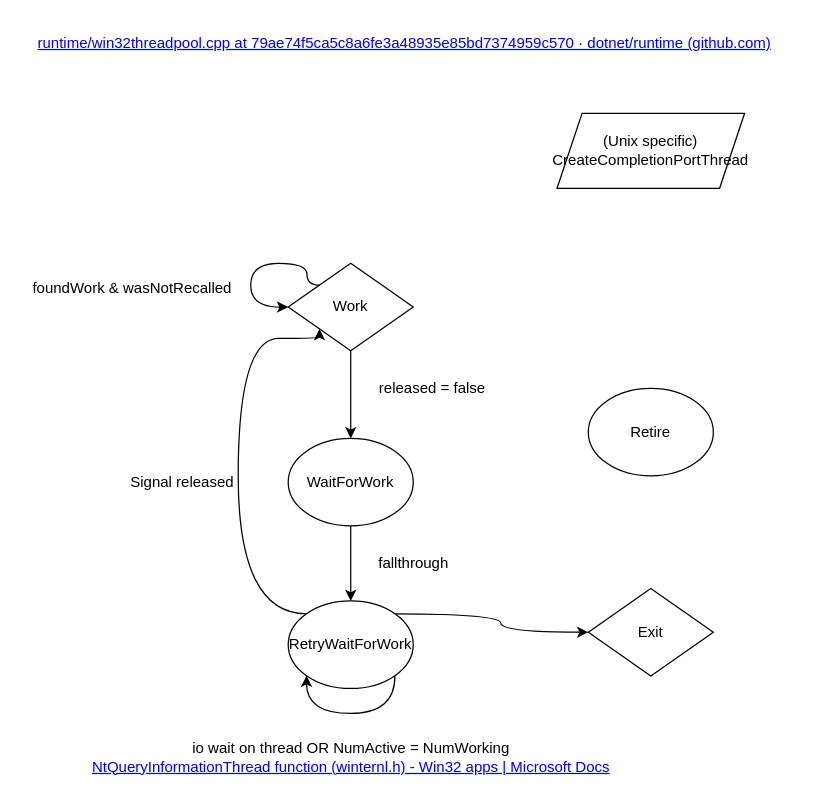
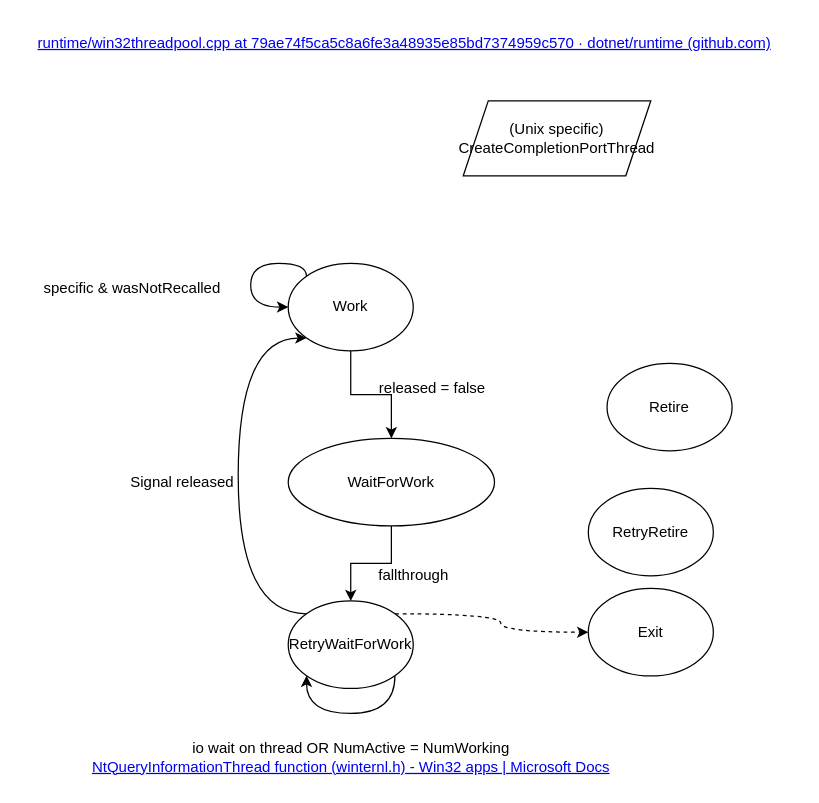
  <mxCell id="0" />
  <mxCell id="1" parent="0" />
  <mxCell id="2" style="edgeStyle=orthogonalEdgeStyle;rounded=0;orthogonalLoop=1;jettySize=auto;html=1;exitX=0.5;exitY=1;exitDx=0;exitDy=0;entryX=0.5;entryY=0;entryDx=0;entryDy=0;" edge="1" parent="1" source="3" target="5"><mxGeometry relative="1" as="geometry" /></mxCell>
- <mxCell id="3" value="Work" style="rhombus;whiteSpace=wrap;html=1;" vertex="1" parent="1"><mxGeometry x="230" y="210" width="100" height="70" as="geometry" /></mxCell>
+ <mxCell id="3" value="Work" style="ellipse;whiteSpace=wrap;html=1;" vertex="1" parent="1"><mxGeometry x="230" y="210" width="100" height="70" as="geometry" /></mxCell>
  <mxCell id="4" style="edgeStyle=orthogonalEdgeStyle;rounded=0;orthogonalLoop=1;jettySize=auto;html=1;exitX=0.5;exitY=1;exitDx=0;exitDy=0;entryX=0.5;entryY=0;entryDx=0;entryDy=0;" edge="1" parent="1" source="5" target="8"><mxGeometry relative="1" as="geometry" /></mxCell>
- <mxCell id="5" value="WaitForWork" style="ellipse;whiteSpace=wrap;html=1;" vertex="1" parent="1"><mxGeometry x="230" y="350" width="100" height="70" as="geometry" /></mxCell>
+ <mxCell id="5" value="WaitForWork" style="ellipse;whiteSpace=wrap;html=1;" vertex="1" parent="1"><mxGeometry x="230" y="350" width="165" height="70" as="geometry" /></mxCell>
  <mxCell id="6" style="edgeStyle=orthogonalEdgeStyle;orthogonalLoop=1;jettySize=auto;html=1;exitX=0;exitY=0;exitDx=0;exitDy=0;entryX=0;entryY=1;entryDx=0;entryDy=0;curved=1;" edge="1" parent="1" source="8" target="3"><mxGeometry relative="1" as="geometry"><Array as="points"><mxPoint x="190" y="490" /><mxPoint x="190" y="270" /></Array></mxGeometry></mxCell>
- <mxCell id="7" style="edgeStyle=orthogonalEdgeStyle;orthogonalLoop=1;jettySize=auto;html=1;exitX=1;exitY=0;exitDx=0;exitDy=0;entryX=0;entryY=0.5;entryDx=0;entryDy=0;curved=1;" edge="1" parent="1" source="8" target="11"><mxGeometry relative="1" as="geometry" /></mxCell>
+ <mxCell id="7" style="edgeStyle=orthogonalEdgeStyle;orthogonalLoop=1;jettySize=auto;html=1;exitX=1;exitY=0;exitDx=0;exitDy=0;entryX=0;entryY=0.5;entryDx=0;entryDy=0;curved=1;dashed=1;" edge="1" parent="1" source="8" target="11"><mxGeometry relative="1" as="geometry" /></mxCell>
  <mxCell id="8" value="RetryWaitForWork" style="ellipse;whiteSpace=wrap;html=1;" vertex="1" parent="1"><mxGeometry x="230" y="480" width="100" height="70" as="geometry" /></mxCell>
- <mxCell id="9" value="Retire" style="ellipse;whiteSpace=wrap;html=1;" vertex="1" parent="1"><mxGeometry x="470" y="310" width="100" height="70" as="geometry" /></mxCell>
- <mxCell id="11" value="Exit" style="rhombus;whiteSpace=wrap;html=1;" vertex="1" parent="1"><mxGeometry x="470" y="470" width="100" height="70" as="geometry" /></mxCell>
+ <mxCell id="9" value="Retire" style="ellipse;whiteSpace=wrap;html=1;" vertex="1" parent="1"><mxGeometry x="485" y="290" width="100" height="70" as="geometry" /></mxCell>
+ <mxCell id="10" value="RetryRetire" style="ellipse;whiteSpace=wrap;html=1;" vertex="1" parent="1"><mxGeometry x="470" y="390" width="100" height="70" as="geometry" /></mxCell>
+ <mxCell id="11" value="Exit" style="ellipse;whiteSpace=wrap;html=1;" vertex="1" parent="1"><mxGeometry x="470" y="470" width="100" height="70" as="geometry" /></mxCell>
  <mxCell id="12" value="released = false" style="text;html=1;resizable=0;autosize=1;align=center;verticalAlign=middle;points=[];fillColor=none;strokeColor=none;rounded=0;" vertex="1" parent="1"><mxGeometry x="290" y="300" width="110" height="20" as="geometry" /></mxCell>
- <mxCell id="13" value="foundWork &amp;amp; wasNotRecalled" style="text;html=1;resizable=0;autosize=1;align=center;verticalAlign=middle;points=[];fillColor=none;strokeColor=none;rounded=0;" vertex="1" parent="1"><mxGeometry x="20" y="220" width="170" height="20" as="geometry" /></mxCell>
- <mxCell id="14" value="fallthrough" style="text;html=1;resizable=0;autosize=1;align=center;verticalAlign=middle;points=[];fillColor=none;strokeColor=none;rounded=0;" vertex="1" parent="1"><mxGeometry x="295" y="440" width="70" height="20" as="geometry" /></mxCell>
+ <mxCell id="13" value="specific &amp;amp; wasNotRecalled" style="text;html=1;resizable=0;autosize=1;align=center;verticalAlign=middle;points=[];fillColor=none;strokeColor=none;rounded=0;" vertex="1" parent="1"><mxGeometry x="20" y="220" width="170" height="20" as="geometry" /></mxCell>
+ <mxCell id="14" value="fallthrough" style="text;html=1;resizable=0;autosize=1;align=center;verticalAlign=middle;points=[];fillColor=none;strokeColor=none;rounded=0;" vertex="1" parent="1"><mxGeometry x="295" y="450" width="70" height="20" as="geometry" /></mxCell>
  <mxCell id="15" value="Signal released" style="text;html=1;resizable=0;autosize=1;align=center;verticalAlign=middle;points=[];fillColor=none;strokeColor=none;rounded=0;" vertex="1" parent="1"><mxGeometry x="95" y="375" width="100" height="20" as="geometry" /></mxCell>
  <mxCell id="16" value="io wait on thread OR NumActive = NumWorking&lt;br&gt;&lt;a href=&quot;https://docs.microsoft.com/en-us/windows/win32/api/winternl/nf-winternl-ntqueryinformationthread&quot;&gt;NtQueryInformationThread function (winternl.h) - Win32 apps | Microsoft Docs&lt;/a&gt;" style="text;html=1;resizable=0;autosize=1;align=center;verticalAlign=middle;points=[];fillColor=none;strokeColor=none;rounded=0;" vertex="1" parent="1"><mxGeometry x="65" y="590" width="430" height="30" as="geometry" /></mxCell>
  <mxCell id="17" style="edgeStyle=orthogonalEdgeStyle;curved=1;orthogonalLoop=1;jettySize=auto;html=1;exitX=0;exitY=0;exitDx=0;exitDy=0;entryX=0;entryY=0.5;entryDx=0;entryDy=0;" edge="1" parent="1" source="3" target="3"><mxGeometry relative="1" as="geometry"><mxPoint x="240" y="270" as="targetPoint" /><Array as="points"><mxPoint x="245" y="210" /><mxPoint x="200" y="210" /><mxPoint x="200" y="245" /></Array></mxGeometry></mxCell>
- <mxCell id="18" value="(Unix specific)&lt;br&gt;CreateCompletionPortThread" style="shape=parallelogram;perimeter=parallelogramPerimeter;whiteSpace=wrap;html=1;fixedSize=1;" vertex="1" parent="1"><mxGeometry x="445" y="90" width="150" height="60" as="geometry" /></mxCell>
+ <mxCell id="18" value="(Unix specific)&lt;br&gt;CreateCompletionPortThread" style="shape=parallelogram;perimeter=parallelogramPerimeter;whiteSpace=wrap;html=1;fixedSize=1;" vertex="1" parent="1"><mxGeometry x="370" y="80" width="150" height="60" as="geometry" /></mxCell>
  <mxCell id="19" style="edgeStyle=orthogonalEdgeStyle;curved=1;orthogonalLoop=1;jettySize=auto;html=1;exitX=1;exitY=1;exitDx=0;exitDy=0;entryX=0;entryY=1;entryDx=0;entryDy=0;" edge="1" parent="1" source="8" target="8"><mxGeometry relative="1" as="geometry"><Array as="points"><mxPoint x="315" y="570" /><mxPoint x="245" y="570" /></Array></mxGeometry></mxCell>
  <mxCell id="20" value="&lt;a href=&quot;https://github.com/dotnet/runtime/blob/79ae74f5ca5c8a6fe3a48935e85bd7374959c570/src/coreclr/vm/win32threadpool.cpp&quot;&gt;runtime/win32threadpool.cpp at 79ae74f5ca5c8a6fe3a48935e85bd7374959c570 · dotnet/runtime (github.com)&lt;/a&gt;" style="text;whiteSpace=wrap;html=1;" vertex="1" parent="1"><mxGeometry x="27.5" y="20" width="605" height="40" as="geometry" /></mxCell>
